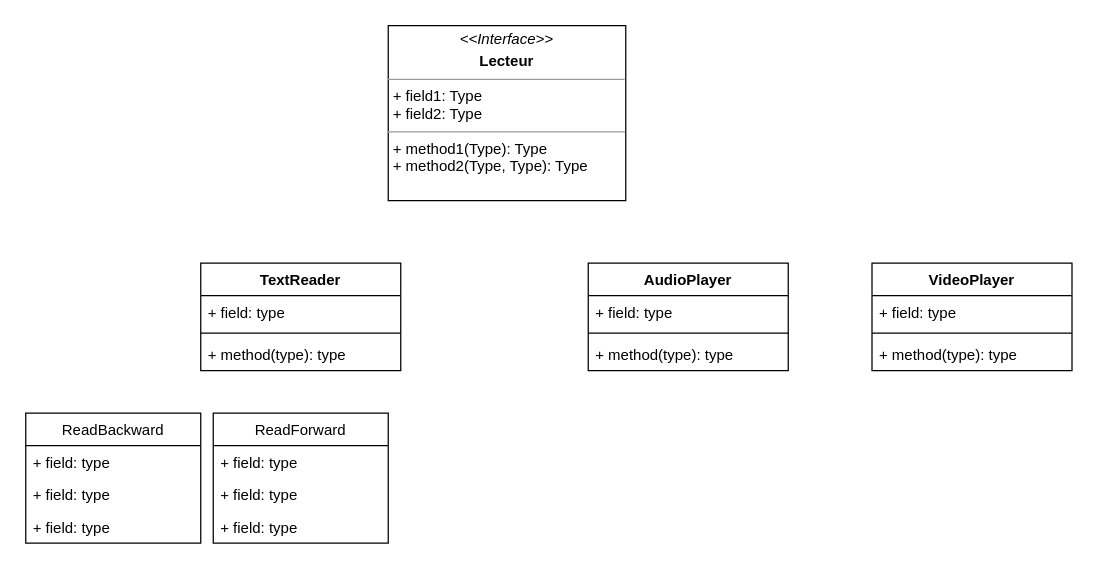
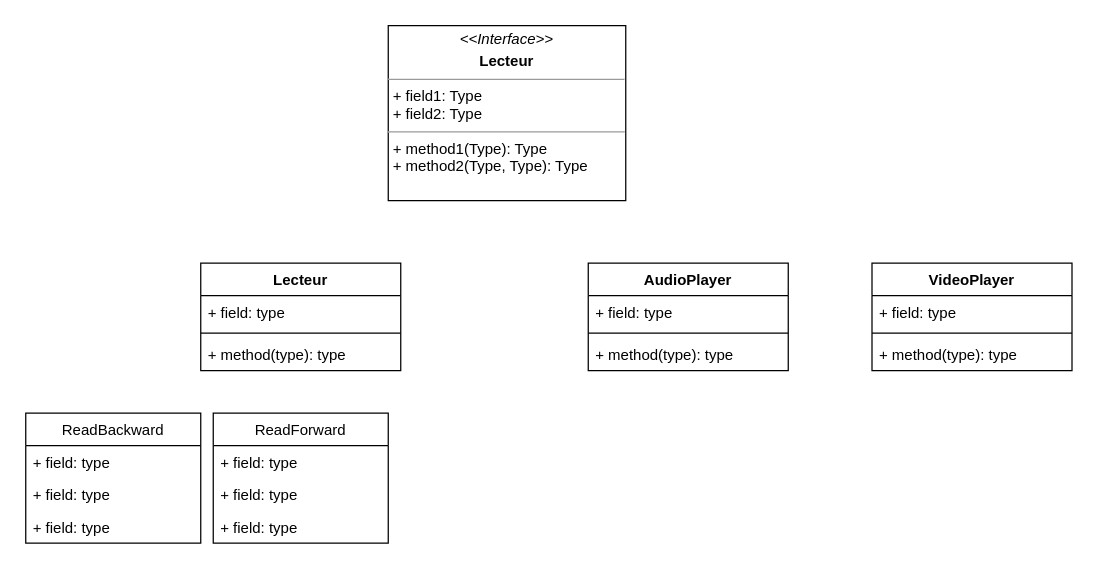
  <mxCell id="0" />
  <mxCell id="1" parent="0" />
- <mxCell id="2" value="TextReader" style="swimlane;fontStyle=1;align=center;verticalAlign=top;childLayout=stackLayout;horizontal=1;startSize=26;horizontalStack=0;resizeParent=1;resizeParentMax=0;resizeLast=0;collapsible=1;marginBottom=0;" vertex="1" parent="1"><mxGeometry x="160" y="210" width="160" height="86" as="geometry" /></mxCell>
+ <mxCell id="2" value="Lecteur" style="swimlane;fontStyle=1;align=center;verticalAlign=top;childLayout=stackLayout;horizontal=1;startSize=26;horizontalStack=0;resizeParent=1;resizeParentMax=0;resizeLast=0;collapsible=1;marginBottom=0;" vertex="1" parent="1"><mxGeometry x="160" y="210" width="160" height="86" as="geometry" /></mxCell>
  <mxCell id="3" value="+ field: type" style="text;strokeColor=none;fillColor=none;align=left;verticalAlign=top;spacingLeft=4;spacingRight=4;overflow=hidden;rotatable=0;points=[[0,0.5],[1,0.5]];portConstraint=eastwest;" vertex="1" parent="2"><mxGeometry y="26" width="160" height="26" as="geometry" /></mxCell>
  <mxCell id="4" value="" style="line;strokeWidth=1;fillColor=none;align=left;verticalAlign=middle;spacingTop=-1;spacingLeft=3;spacingRight=3;rotatable=0;labelPosition=right;points=[];portConstraint=eastwest;" vertex="1" parent="2"><mxGeometry y="52" width="160" height="8" as="geometry" /></mxCell>
  <mxCell id="5" value="+ method(type): type" style="text;strokeColor=none;fillColor=none;align=left;verticalAlign=top;spacingLeft=4;spacingRight=4;overflow=hidden;rotatable=0;points=[[0,0.5],[1,0.5]];portConstraint=eastwest;" vertex="1" parent="2"><mxGeometry y="60" width="160" height="26" as="geometry" /></mxCell>
  <mxCell id="6" value="AudioPlayer" style="swimlane;fontStyle=1;align=center;verticalAlign=top;childLayout=stackLayout;horizontal=1;startSize=26;horizontalStack=0;resizeParent=1;resizeParentMax=0;resizeLast=0;collapsible=1;marginBottom=0;" vertex="1" parent="1"><mxGeometry x="470" y="210" width="160" height="86" as="geometry" /></mxCell>
  <mxCell id="7" value="+ field: type" style="text;strokeColor=none;fillColor=none;align=left;verticalAlign=top;spacingLeft=4;spacingRight=4;overflow=hidden;rotatable=0;points=[[0,0.5],[1,0.5]];portConstraint=eastwest;" vertex="1" parent="6"><mxGeometry y="26" width="160" height="26" as="geometry" /></mxCell>
  <mxCell id="8" value="" style="line;strokeWidth=1;fillColor=none;align=left;verticalAlign=middle;spacingTop=-1;spacingLeft=3;spacingRight=3;rotatable=0;labelPosition=right;points=[];portConstraint=eastwest;" vertex="1" parent="6"><mxGeometry y="52" width="160" height="8" as="geometry" /></mxCell>
  <mxCell id="9" value="+ method(type): type" style="text;strokeColor=none;fillColor=none;align=left;verticalAlign=top;spacingLeft=4;spacingRight=4;overflow=hidden;rotatable=0;points=[[0,0.5],[1,0.5]];portConstraint=eastwest;" vertex="1" parent="6"><mxGeometry y="60" width="160" height="26" as="geometry" /></mxCell>
  <mxCell id="10" value="VideoPlayer" style="swimlane;fontStyle=1;align=center;verticalAlign=top;childLayout=stackLayout;horizontal=1;startSize=26;horizontalStack=0;resizeParent=1;resizeParentMax=0;resizeLast=0;collapsible=1;marginBottom=0;" vertex="1" parent="1"><mxGeometry x="697" y="210" width="160" height="86" as="geometry" /></mxCell>
  <mxCell id="11" value="+ field: type" style="text;strokeColor=none;fillColor=none;align=left;verticalAlign=top;spacingLeft=4;spacingRight=4;overflow=hidden;rotatable=0;points=[[0,0.5],[1,0.5]];portConstraint=eastwest;" vertex="1" parent="10"><mxGeometry y="26" width="160" height="26" as="geometry" /></mxCell>
  <mxCell id="12" value="" style="line;strokeWidth=1;fillColor=none;align=left;verticalAlign=middle;spacingTop=-1;spacingLeft=3;spacingRight=3;rotatable=0;labelPosition=right;points=[];portConstraint=eastwest;" vertex="1" parent="10"><mxGeometry y="52" width="160" height="8" as="geometry" /></mxCell>
  <mxCell id="13" value="+ method(type): type" style="text;strokeColor=none;fillColor=none;align=left;verticalAlign=top;spacingLeft=4;spacingRight=4;overflow=hidden;rotatable=0;points=[[0,0.5],[1,0.5]];portConstraint=eastwest;" vertex="1" parent="10"><mxGeometry y="60" width="160" height="26" as="geometry" /></mxCell>
  <mxCell id="14" value="ReadForward" style="swimlane;fontStyle=0;childLayout=stackLayout;horizontal=1;startSize=26;fillColor=none;horizontalStack=0;resizeParent=1;resizeParentMax=0;resizeLast=0;collapsible=1;marginBottom=0;strokeColor=default;" vertex="1" parent="1"><mxGeometry x="170" y="330" width="140" height="104" as="geometry" /></mxCell>
  <mxCell id="15" value="+ field: type" style="text;strokeColor=none;fillColor=none;align=left;verticalAlign=top;spacingLeft=4;spacingRight=4;overflow=hidden;rotatable=0;points=[[0,0.5],[1,0.5]];portConstraint=eastwest;" vertex="1" parent="14"><mxGeometry y="26" width="140" height="26" as="geometry" /></mxCell>
  <mxCell id="16" value="+ field: type" style="text;strokeColor=none;fillColor=none;align=left;verticalAlign=top;spacingLeft=4;spacingRight=4;overflow=hidden;rotatable=0;points=[[0,0.5],[1,0.5]];portConstraint=eastwest;" vertex="1" parent="14"><mxGeometry y="52" width="140" height="26" as="geometry" /></mxCell>
  <mxCell id="17" value="+ field: type" style="text;strokeColor=none;fillColor=none;align=left;verticalAlign=top;spacingLeft=4;spacingRight=4;overflow=hidden;rotatable=0;points=[[0,0.5],[1,0.5]];portConstraint=eastwest;" vertex="1" parent="14"><mxGeometry y="78" width="140" height="26" as="geometry" /></mxCell>
  <mxCell id="18" value="ReadBackward" style="swimlane;fontStyle=0;childLayout=stackLayout;horizontal=1;startSize=26;fillColor=none;horizontalStack=0;resizeParent=1;resizeParentMax=0;resizeLast=0;collapsible=1;marginBottom=0;strokeColor=default;" vertex="1" parent="1"><mxGeometry x="20" y="330" width="140" height="104" as="geometry" /></mxCell>
  <mxCell id="19" value="+ field: type" style="text;strokeColor=none;fillColor=none;align=left;verticalAlign=top;spacingLeft=4;spacingRight=4;overflow=hidden;rotatable=0;points=[[0,0.5],[1,0.5]];portConstraint=eastwest;" vertex="1" parent="18"><mxGeometry y="26" width="140" height="26" as="geometry" /></mxCell>
  <mxCell id="20" value="+ field: type" style="text;strokeColor=none;fillColor=none;align=left;verticalAlign=top;spacingLeft=4;spacingRight=4;overflow=hidden;rotatable=0;points=[[0,0.5],[1,0.5]];portConstraint=eastwest;" vertex="1" parent="18"><mxGeometry y="52" width="140" height="26" as="geometry" /></mxCell>
  <mxCell id="21" value="+ field: type" style="text;strokeColor=none;fillColor=none;align=left;verticalAlign=top;spacingLeft=4;spacingRight=4;overflow=hidden;rotatable=0;points=[[0,0.5],[1,0.5]];portConstraint=eastwest;" vertex="1" parent="18"><mxGeometry y="78" width="140" height="26" as="geometry" /></mxCell>
  <mxCell id="22" value="&lt;p style=&quot;margin:0px;margin-top:4px;text-align:center;&quot;&gt;&lt;i&gt;&amp;lt;&amp;lt;Interface&amp;gt;&amp;gt;&lt;/i&gt;&lt;/p&gt;&lt;p style=&quot;margin:0px;margin-top:4px;text-align:center;&quot;&gt;&lt;b&gt;Lecteur&lt;/b&gt;&lt;br&gt;&lt;/p&gt;&lt;hr size=&quot;1&quot;&gt;&lt;p style=&quot;margin:0px;margin-left:4px;&quot;&gt;+ field1: Type&lt;br&gt;+ field2: Type&lt;/p&gt;&lt;hr size=&quot;1&quot;&gt;&lt;p style=&quot;margin:0px;margin-left:4px;&quot;&gt;+ method1(Type): Type&lt;br&gt;+ method2(Type, Type): Type&lt;/p&gt;" style="verticalAlign=top;align=left;overflow=fill;fontSize=12;fontFamily=Helvetica;html=1;strokeColor=default;" vertex="1" parent="1"><mxGeometry x="310" width="190" height="140" as="geometry" y="20" /></mxCell>
